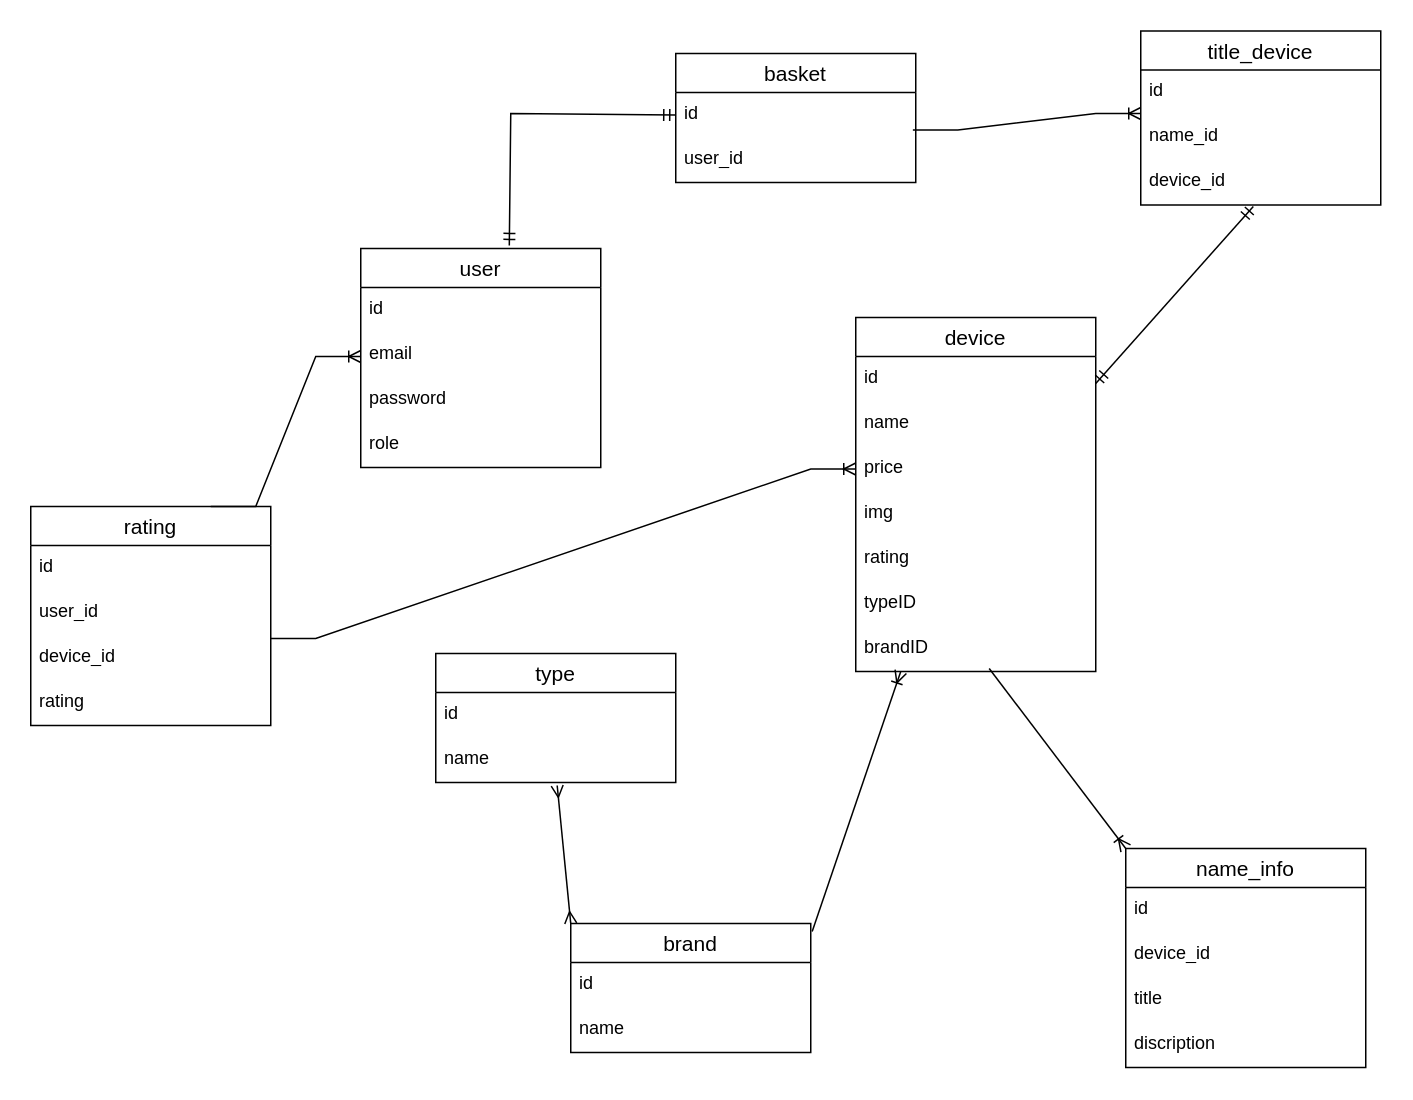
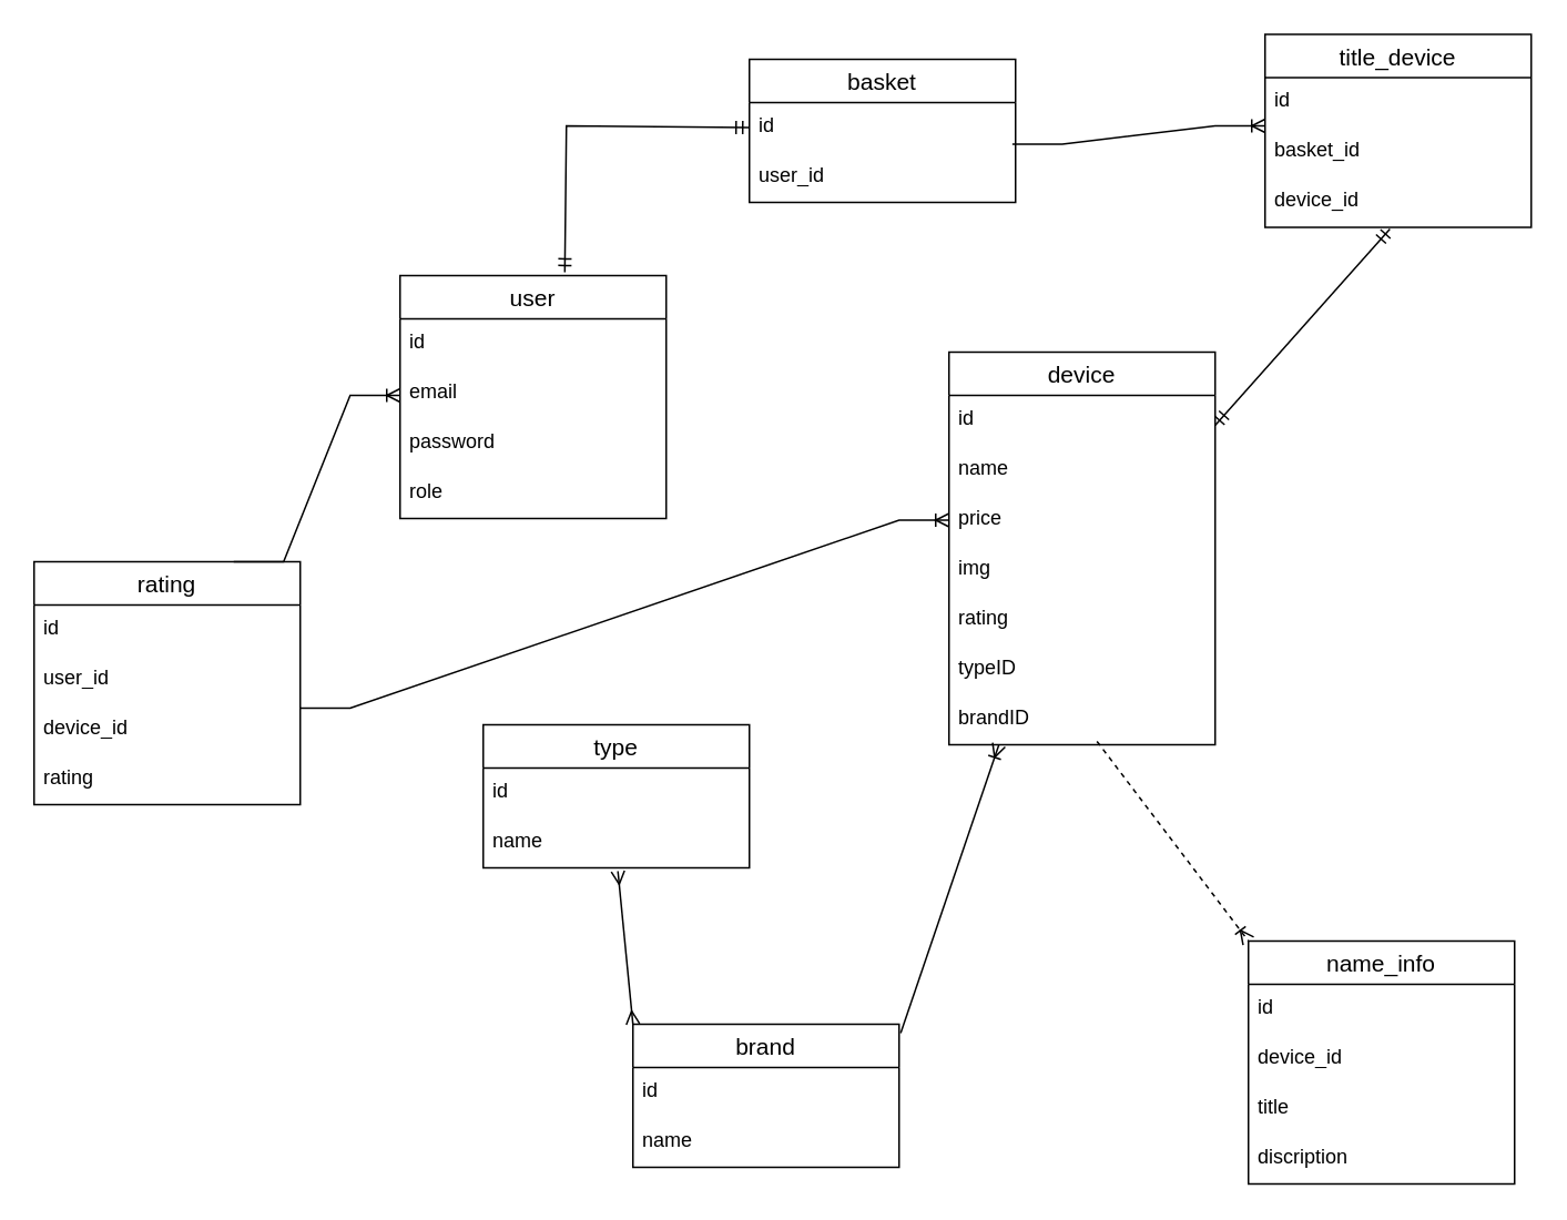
  <mxCell id="0" />
  <mxCell id="1" parent="0" />
  <mxCell id="2" value="user" style="swimlane;fontStyle=0;childLayout=stackLayout;horizontal=1;startSize=26;horizontalStack=0;resizeParent=1;resizeParentMax=0;resizeLast=0;collapsible=1;marginBottom=0;align=center;fontSize=14;" vertex="1" parent="1"><mxGeometry x="240" y="165" width="160" height="146" as="geometry" /></mxCell>
  <mxCell id="3" value="id" style="text;strokeColor=none;fillColor=none;spacingLeft=4;spacingRight=4;overflow=hidden;rotatable=0;points=[[0,0.5],[1,0.5]];portConstraint=eastwest;fontSize=12;whiteSpace=wrap;html=1;" vertex="1" parent="2"><mxGeometry y="26" width="160" height="30" as="geometry" /></mxCell>
  <mxCell id="4" value="email" style="text;strokeColor=none;fillColor=none;spacingLeft=4;spacingRight=4;overflow=hidden;rotatable=0;points=[[0,0.5],[1,0.5]];portConstraint=eastwest;fontSize=12;whiteSpace=wrap;html=1;" vertex="1" parent="2"><mxGeometry y="56" width="160" height="30" as="geometry" /></mxCell>
  <mxCell id="5" value="password" style="text;strokeColor=none;fillColor=none;spacingLeft=4;spacingRight=4;overflow=hidden;rotatable=0;points=[[0,0.5],[1,0.5]];portConstraint=eastwest;fontSize=12;whiteSpace=wrap;html=1;" vertex="1" parent="2"><mxGeometry y="86" width="160" height="30" as="geometry" /></mxCell>
  <mxCell id="6" value="role" style="text;strokeColor=none;fillColor=none;spacingLeft=4;spacingRight=4;overflow=hidden;rotatable=0;points=[[0,0.5],[1,0.5]];portConstraint=eastwest;fontSize=12;whiteSpace=wrap;html=1;" vertex="1" parent="2"><mxGeometry y="116" width="160" height="30" as="geometry" /></mxCell>
  <mxCell id="7" value="basket" style="swimlane;fontStyle=0;childLayout=stackLayout;horizontal=1;startSize=26;horizontalStack=0;resizeParent=1;resizeParentMax=0;resizeLast=0;collapsible=1;marginBottom=0;align=center;fontSize=14;" vertex="1" parent="1"><mxGeometry x="450" y="35" width="160" height="86" as="geometry" /></mxCell>
  <mxCell id="8" value="id" style="text;strokeColor=none;fillColor=none;spacingLeft=4;spacingRight=4;overflow=hidden;rotatable=0;points=[[0,0.5],[1,0.5]];portConstraint=eastwest;fontSize=12;whiteSpace=wrap;html=1;" vertex="1" parent="7"><mxGeometry y="26" width="160" height="30" as="geometry" /></mxCell>
  <mxCell id="9" value="user_id" style="text;strokeColor=none;fillColor=none;spacingLeft=4;spacingRight=4;overflow=hidden;rotatable=0;points=[[0,0.5],[1,0.5]];portConstraint=eastwest;fontSize=12;whiteSpace=wrap;html=1;" vertex="1" parent="7"><mxGeometry y="56" width="160" height="30" as="geometry" /></mxCell>
  <mxCell id="10" value="device" style="swimlane;fontStyle=0;childLayout=stackLayout;horizontal=1;startSize=26;horizontalStack=0;resizeParent=1;resizeParentMax=0;resizeLast=0;collapsible=1;marginBottom=0;align=center;fontSize=14;" vertex="1" parent="1"><mxGeometry x="570" y="211" width="160" height="236" as="geometry" /></mxCell>
  <mxCell id="11" value="id" style="text;strokeColor=none;fillColor=none;spacingLeft=4;spacingRight=4;overflow=hidden;rotatable=0;points=[[0,0.5],[1,0.5]];portConstraint=eastwest;fontSize=12;whiteSpace=wrap;html=1;" vertex="1" parent="10"><mxGeometry y="26" width="160" height="30" as="geometry" /></mxCell>
  <mxCell id="12" value="name" style="text;strokeColor=none;fillColor=none;spacingLeft=4;spacingRight=4;overflow=hidden;rotatable=0;points=[[0,0.5],[1,0.5]];portConstraint=eastwest;fontSize=12;whiteSpace=wrap;html=1;" vertex="1" parent="10"><mxGeometry y="56" width="160" height="30" as="geometry" /></mxCell>
  <mxCell id="13" value="price" style="text;strokeColor=none;fillColor=none;spacingLeft=4;spacingRight=4;overflow=hidden;rotatable=0;points=[[0,0.5],[1,0.5]];portConstraint=eastwest;fontSize=12;whiteSpace=wrap;html=1;" vertex="1" parent="10"><mxGeometry y="86" width="160" height="30" as="geometry" /></mxCell>
  <mxCell id="14" value="img" style="text;strokeColor=none;fillColor=none;spacingLeft=4;spacingRight=4;overflow=hidden;rotatable=0;points=[[0,0.5],[1,0.5]];portConstraint=eastwest;fontSize=12;whiteSpace=wrap;html=1;" vertex="1" parent="10"><mxGeometry y="116" width="160" height="30" as="geometry" /></mxCell>
  <mxCell id="15" value="rating" style="text;strokeColor=none;fillColor=none;spacingLeft=4;spacingRight=4;overflow=hidden;rotatable=0;points=[[0,0.5],[1,0.5]];portConstraint=eastwest;fontSize=12;whiteSpace=wrap;html=1;" vertex="1" parent="10"><mxGeometry y="146" width="160" height="30" as="geometry" /></mxCell>
  <mxCell id="16" value="typeID&lt;br&gt;" style="text;strokeColor=none;fillColor=none;spacingLeft=4;spacingRight=4;overflow=hidden;rotatable=0;points=[[0,0.5],[1,0.5]];portConstraint=eastwest;fontSize=12;whiteSpace=wrap;html=1;" vertex="1" parent="10"><mxGeometry y="176" width="160" height="30" as="geometry" /></mxCell>
  <mxCell id="17" value="brandID&lt;br&gt;" style="text;strokeColor=none;fillColor=none;spacingLeft=4;spacingRight=4;overflow=hidden;rotatable=0;points=[[0,0.5],[1,0.5]];portConstraint=eastwest;fontSize=12;whiteSpace=wrap;html=1;" vertex="1" parent="10"><mxGeometry y="206" width="160" height="30" as="geometry" /></mxCell>
  <mxCell id="18" value="type" style="swimlane;fontStyle=0;childLayout=stackLayout;horizontal=1;startSize=26;horizontalStack=0;resizeParent=1;resizeParentMax=0;resizeLast=0;collapsible=1;marginBottom=0;align=center;fontSize=14;" vertex="1" parent="1"><mxGeometry x="290" y="435" width="160" height="86" as="geometry" /></mxCell>
  <mxCell id="19" value="id" style="text;strokeColor=none;fillColor=none;spacingLeft=4;spacingRight=4;overflow=hidden;rotatable=0;points=[[0,0.5],[1,0.5]];portConstraint=eastwest;fontSize=12;whiteSpace=wrap;html=1;" vertex="1" parent="18"><mxGeometry y="26" width="160" height="30" as="geometry" /></mxCell>
  <mxCell id="20" value="name" style="text;strokeColor=none;fillColor=none;spacingLeft=4;spacingRight=4;overflow=hidden;rotatable=0;points=[[0,0.5],[1,0.5]];portConstraint=eastwest;fontSize=12;whiteSpace=wrap;html=1;" vertex="1" parent="18"><mxGeometry y="56" width="160" height="30" as="geometry" /></mxCell>
  <mxCell id="21" value="brand" style="swimlane;fontStyle=0;childLayout=stackLayout;horizontal=1;startSize=26;horizontalStack=0;resizeParent=1;resizeParentMax=0;resizeLast=0;collapsible=1;marginBottom=0;align=center;fontSize=14;" vertex="1" parent="1"><mxGeometry x="380" y="615" width="160" height="86" as="geometry" /></mxCell>
  <mxCell id="22" value="id" style="text;strokeColor=none;fillColor=none;spacingLeft=4;spacingRight=4;overflow=hidden;rotatable=0;points=[[0,0.5],[1,0.5]];portConstraint=eastwest;fontSize=12;whiteSpace=wrap;html=1;" vertex="1" parent="21"><mxGeometry y="26" width="160" height="30" as="geometry" /></mxCell>
  <mxCell id="23" value="name" style="text;strokeColor=none;fillColor=none;spacingLeft=4;spacingRight=4;overflow=hidden;rotatable=0;points=[[0,0.5],[1,0.5]];portConstraint=eastwest;fontSize=12;whiteSpace=wrap;html=1;" vertex="1" parent="21"><mxGeometry y="56" width="160" height="30" as="geometry" /></mxCell>
  <mxCell id="24" value="" style="fontSize=12;html=1;endArrow=ERoneToMany;rounded=0;entryX=0;entryY=0.5;entryDx=0;entryDy=0;exitX=1.006;exitY=0.062;exitDx=0;exitDy=0;exitPerimeter=0;" edge="1" parent="1" source="21"><mxGeometry width="100" height="100" relative="1" as="geometry"><mxPoint x="570" y="746.99" as="sourcePoint" /><mxPoint x="600" y="447" as="targetPoint" /></mxGeometry></mxCell>
  <mxCell id="25" value="" style="fontSize=12;html=1;endArrow=ERmany;startArrow=ERmany;rounded=0;exitX=0;exitY=0;exitDx=0;exitDy=0;entryX=0.506;entryY=1.067;entryDx=0;entryDy=0;entryPerimeter=0;" edge="1" parent="1" source="21" target="20"><mxGeometry width="100" height="100" relative="1" as="geometry"><mxPoint x="310" y="597" as="sourcePoint" /><mxPoint x="290" y="503" as="targetPoint" /></mxGeometry></mxCell>
  <mxCell id="26" value="name_info" style="swimlane;fontStyle=0;childLayout=stackLayout;horizontal=1;startSize=26;horizontalStack=0;resizeParent=1;resizeParentMax=0;resizeLast=0;collapsible=1;marginBottom=0;align=center;fontSize=14;" vertex="1" parent="1"><mxGeometry x="750" y="565" width="160" height="146" as="geometry" /></mxCell>
  <mxCell id="27" value="id" style="text;strokeColor=none;fillColor=none;spacingLeft=4;spacingRight=4;overflow=hidden;rotatable=0;points=[[0,0.5],[1,0.5]];portConstraint=eastwest;fontSize=12;whiteSpace=wrap;html=1;" vertex="1" parent="26"><mxGeometry y="26" width="160" height="30" as="geometry" /></mxCell>
  <mxCell id="28" value="device_id" style="text;strokeColor=none;fillColor=none;spacingLeft=4;spacingRight=4;overflow=hidden;rotatable=0;points=[[0,0.5],[1,0.5]];portConstraint=eastwest;fontSize=12;whiteSpace=wrap;html=1;" vertex="1" parent="26"><mxGeometry y="56" width="160" height="30" as="geometry" /></mxCell>
  <mxCell id="29" value="title" style="text;strokeColor=none;fillColor=none;spacingLeft=4;spacingRight=4;overflow=hidden;rotatable=0;points=[[0,0.5],[1,0.5]];portConstraint=eastwest;fontSize=12;whiteSpace=wrap;html=1;" vertex="1" parent="26"><mxGeometry y="86" width="160" height="30" as="geometry" /></mxCell>
  <mxCell id="30" value="discription" style="text;strokeColor=none;fillColor=none;spacingLeft=4;spacingRight=4;overflow=hidden;rotatable=0;points=[[0,0.5],[1,0.5]];portConstraint=eastwest;fontSize=12;whiteSpace=wrap;html=1;" vertex="1" parent="26"><mxGeometry y="116" width="160" height="30" as="geometry" /></mxCell>
- <mxCell id="31" value="" style="fontSize=12;html=1;endArrow=ERoneToMany;rounded=0;entryX=0;entryY=0;entryDx=0;entryDy=0;exitX=0.556;exitY=0.933;exitDx=0;exitDy=0;exitPerimeter=0;" edge="1" parent="1" source="17" target="26"><mxGeometry width="100" height="100" relative="1" as="geometry"><mxPoint x="670" y="575" as="sourcePoint" /><mxPoint x="770" y="475" as="targetPoint" /><Array as="points" /></mxGeometry></mxCell>
+ <mxCell id="31" value="" style="fontSize=12;html=1;endArrow=ERoneToMany;rounded=0;entryX=0;entryY=0;entryDx=0;entryDy=0;exitX=0.556;exitY=0.933;exitDx=0;exitDy=0;exitPerimeter=0;dashed=1;" edge="1" parent="1" source="17" target="26"><mxGeometry width="100" height="100" relative="1" as="geometry"><mxPoint x="670" y="575" as="sourcePoint" /><mxPoint x="770" y="475" as="targetPoint" /><Array as="points" /></mxGeometry></mxCell>
  <mxCell id="32" value="" style="fontSize=12;html=1;endArrow=ERmandOne;startArrow=ERmandOne;rounded=0;entryX=0;entryY=0.5;entryDx=0;entryDy=0;exitX=0.619;exitY=-0.014;exitDx=0;exitDy=0;exitPerimeter=0;" edge="1" parent="1" source="2" target="8"><mxGeometry width="100" height="100" relative="1" as="geometry"><mxPoint x="400" y="235" as="sourcePoint" /><mxPoint x="500" y="135" as="targetPoint" /><Array as="points"><mxPoint x="340" y="75" /></Array></mxGeometry></mxCell>
  <mxCell id="33" value="title_device" style="swimlane;fontStyle=0;childLayout=stackLayout;horizontal=1;startSize=26;horizontalStack=0;resizeParent=1;resizeParentMax=0;resizeLast=0;collapsible=1;marginBottom=0;align=center;fontSize=14;" vertex="1" parent="1"><mxGeometry x="760" y="20" width="160" height="116" as="geometry" /></mxCell>
  <mxCell id="34" value="id" style="text;strokeColor=none;fillColor=none;spacingLeft=4;spacingRight=4;overflow=hidden;rotatable=0;points=[[0,0.5],[1,0.5]];portConstraint=eastwest;fontSize=12;whiteSpace=wrap;html=1;" vertex="1" parent="33"><mxGeometry y="26" width="160" height="30" as="geometry" /></mxCell>
- <mxCell id="35" value="name_id" style="text;strokeColor=none;fillColor=none;spacingLeft=4;spacingRight=4;overflow=hidden;rotatable=0;points=[[0,0.5],[1,0.5]];portConstraint=eastwest;fontSize=12;whiteSpace=wrap;html=1;" vertex="1" parent="33"><mxGeometry y="56" width="160" height="30" as="geometry" /></mxCell>
+ <mxCell id="35" value="basket_id" style="text;strokeColor=none;fillColor=none;spacingLeft=4;spacingRight=4;overflow=hidden;rotatable=0;points=[[0,0.5],[1,0.5]];portConstraint=eastwest;fontSize=12;whiteSpace=wrap;html=1;" vertex="1" parent="33"><mxGeometry y="56" width="160" height="30" as="geometry" /></mxCell>
  <mxCell id="36" value="device_id" style="text;strokeColor=none;fillColor=none;spacingLeft=4;spacingRight=4;overflow=hidden;rotatable=0;points=[[0,0.5],[1,0.5]];portConstraint=eastwest;fontSize=12;whiteSpace=wrap;html=1;" vertex="1" parent="33"><mxGeometry y="86" width="160" height="30" as="geometry" /></mxCell>
  <mxCell id="37" value="" style="edgeStyle=entityRelationEdgeStyle;fontSize=12;html=1;endArrow=ERoneToMany;rounded=0;entryX=0;entryY=0.967;entryDx=0;entryDy=0;entryPerimeter=0;exitX=0.988;exitY=-0.167;exitDx=0;exitDy=0;exitPerimeter=0;" edge="1" parent="1" source="9" target="34"><mxGeometry width="100" height="100" relative="1" as="geometry"><mxPoint x="610" y="105" as="sourcePoint" /><mxPoint x="710" y="5" as="targetPoint" /></mxGeometry></mxCell>
  <mxCell id="38" value="" style="fontSize=12;html=1;endArrow=ERmandOne;startArrow=ERmandOne;rounded=0;entryX=0.469;entryY=1.033;entryDx=0;entryDy=0;entryPerimeter=0;" edge="1" parent="1" target="36"><mxGeometry width="100" height="100" relative="1" as="geometry"><mxPoint x="730" y="255" as="sourcePoint" /><mxPoint x="830" y="155" as="targetPoint" /></mxGeometry></mxCell>
  <mxCell id="39" value="rating" style="swimlane;fontStyle=0;childLayout=stackLayout;horizontal=1;startSize=26;horizontalStack=0;resizeParent=1;resizeParentMax=0;resizeLast=0;collapsible=1;marginBottom=0;align=center;fontSize=14;" vertex="1" parent="1"><mxGeometry x="20" y="337" width="160" height="146" as="geometry" /></mxCell>
  <mxCell id="40" value="id" style="text;strokeColor=none;fillColor=none;spacingLeft=4;spacingRight=4;overflow=hidden;rotatable=0;points=[[0,0.5],[1,0.5]];portConstraint=eastwest;fontSize=12;whiteSpace=wrap;html=1;" vertex="1" parent="39"><mxGeometry y="26" width="160" height="30" as="geometry" /></mxCell>
  <mxCell id="41" value="user_id" style="text;strokeColor=none;fillColor=none;spacingLeft=4;spacingRight=4;overflow=hidden;rotatable=0;points=[[0,0.5],[1,0.5]];portConstraint=eastwest;fontSize=12;whiteSpace=wrap;html=1;" vertex="1" parent="39"><mxGeometry y="56" width="160" height="30" as="geometry" /></mxCell>
  <mxCell id="42" value="device_id" style="text;strokeColor=none;fillColor=none;spacingLeft=4;spacingRight=4;overflow=hidden;rotatable=0;points=[[0,0.5],[1,0.5]];portConstraint=eastwest;fontSize=12;whiteSpace=wrap;html=1;" vertex="1" parent="39"><mxGeometry y="86" width="160" height="30" as="geometry" /></mxCell>
  <mxCell id="43" value="rating" style="text;strokeColor=none;fillColor=none;spacingLeft=4;spacingRight=4;overflow=hidden;rotatable=0;points=[[0,0.5],[1,0.5]];portConstraint=eastwest;fontSize=12;whiteSpace=wrap;html=1;" vertex="1" parent="39"><mxGeometry y="116" width="160" height="30" as="geometry" /></mxCell>
  <mxCell id="44" value="" style="edgeStyle=entityRelationEdgeStyle;fontSize=12;html=1;endArrow=ERoneToMany;rounded=0;" edge="1" parent="1"><mxGeometry width="100" height="100" relative="1" as="geometry"><mxPoint x="140" y="337" as="sourcePoint" /><mxPoint x="240" y="237" as="targetPoint" /></mxGeometry></mxCell>
  <mxCell id="45" value="" style="edgeStyle=entityRelationEdgeStyle;fontSize=12;html=1;endArrow=ERoneToMany;rounded=0;entryX=0;entryY=0.5;entryDx=0;entryDy=0;" edge="1" parent="1" target="13"><mxGeometry width="100" height="100" relative="1" as="geometry"><mxPoint x="180" y="425" as="sourcePoint" /><mxPoint x="280" y="325" as="targetPoint" /></mxGeometry></mxCell>
